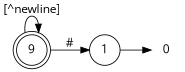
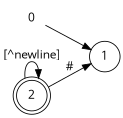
  digraph {
    fontname="Open Sans"
    rankdir=LR
    node [fontname="Open Sans" shape=circle]
    edge [fontname="Open Sans"]
    0 [color=transparent width=0]
    1
-   2 [shape=doublecircle label=9]
-   1 -> 0
+   2 [shape=doublecircle]
+   0 -> 1
    2 -> 1 [label="#"]
    2 -> 2 [label="[^newline]"]
  }
